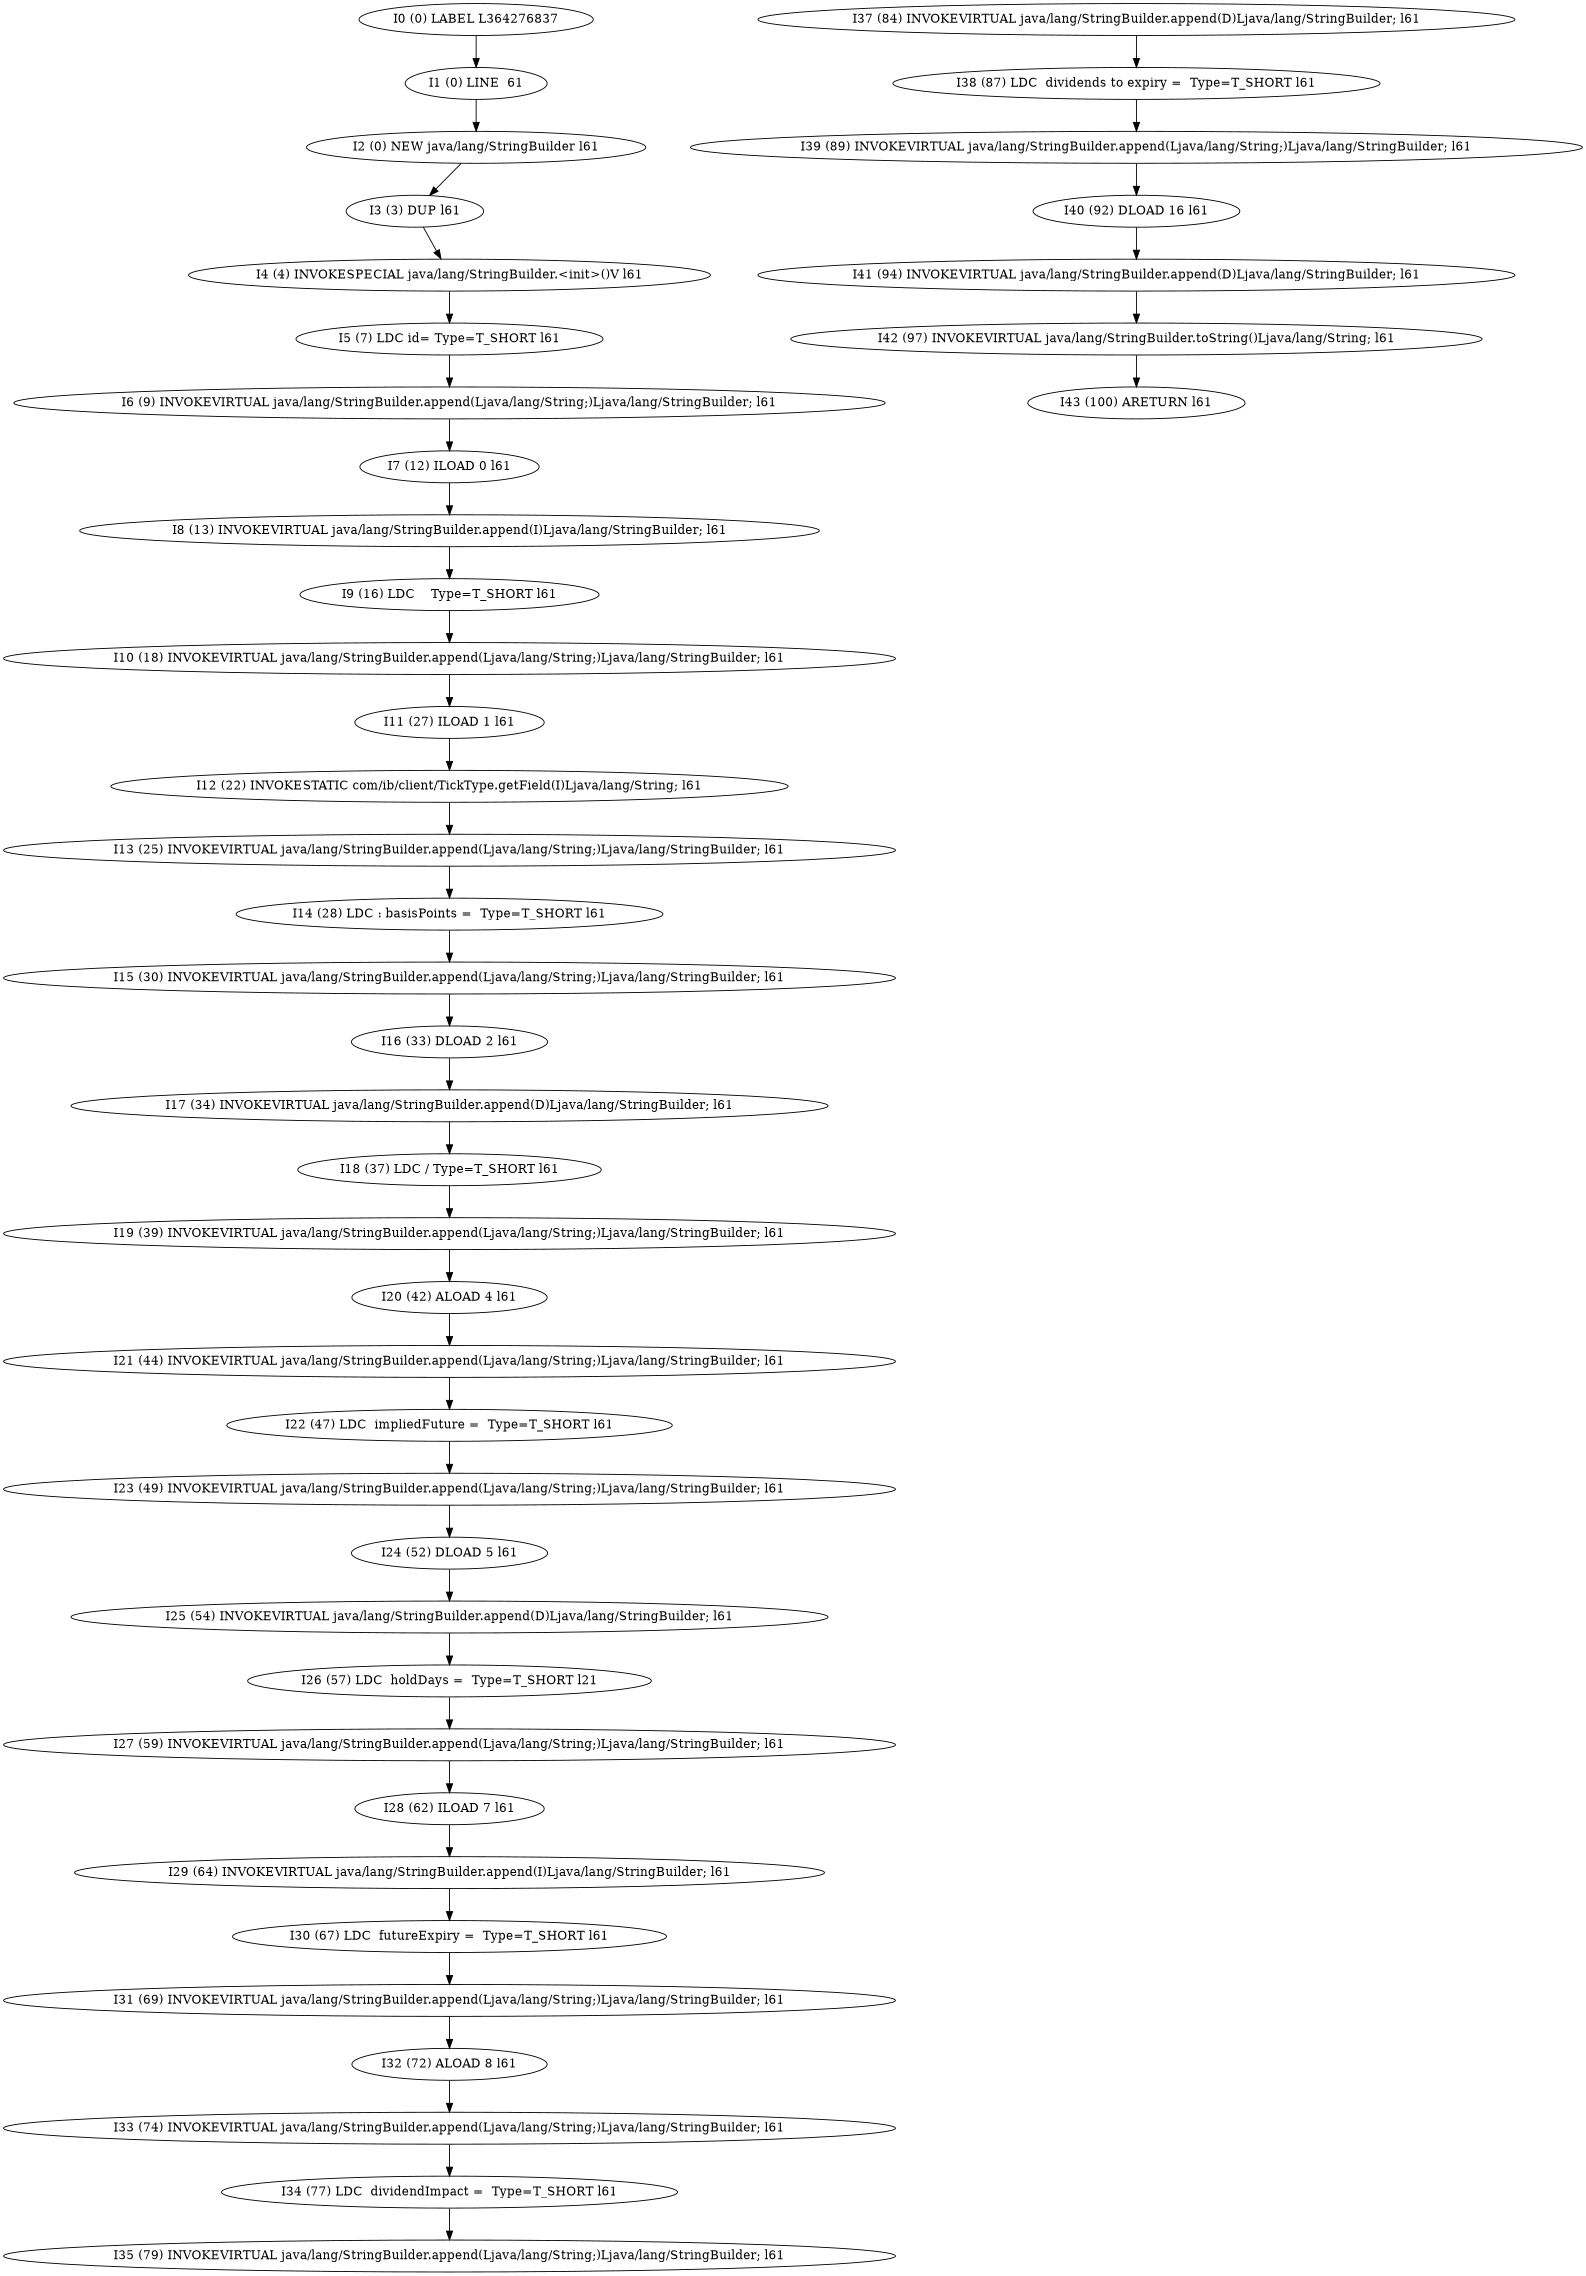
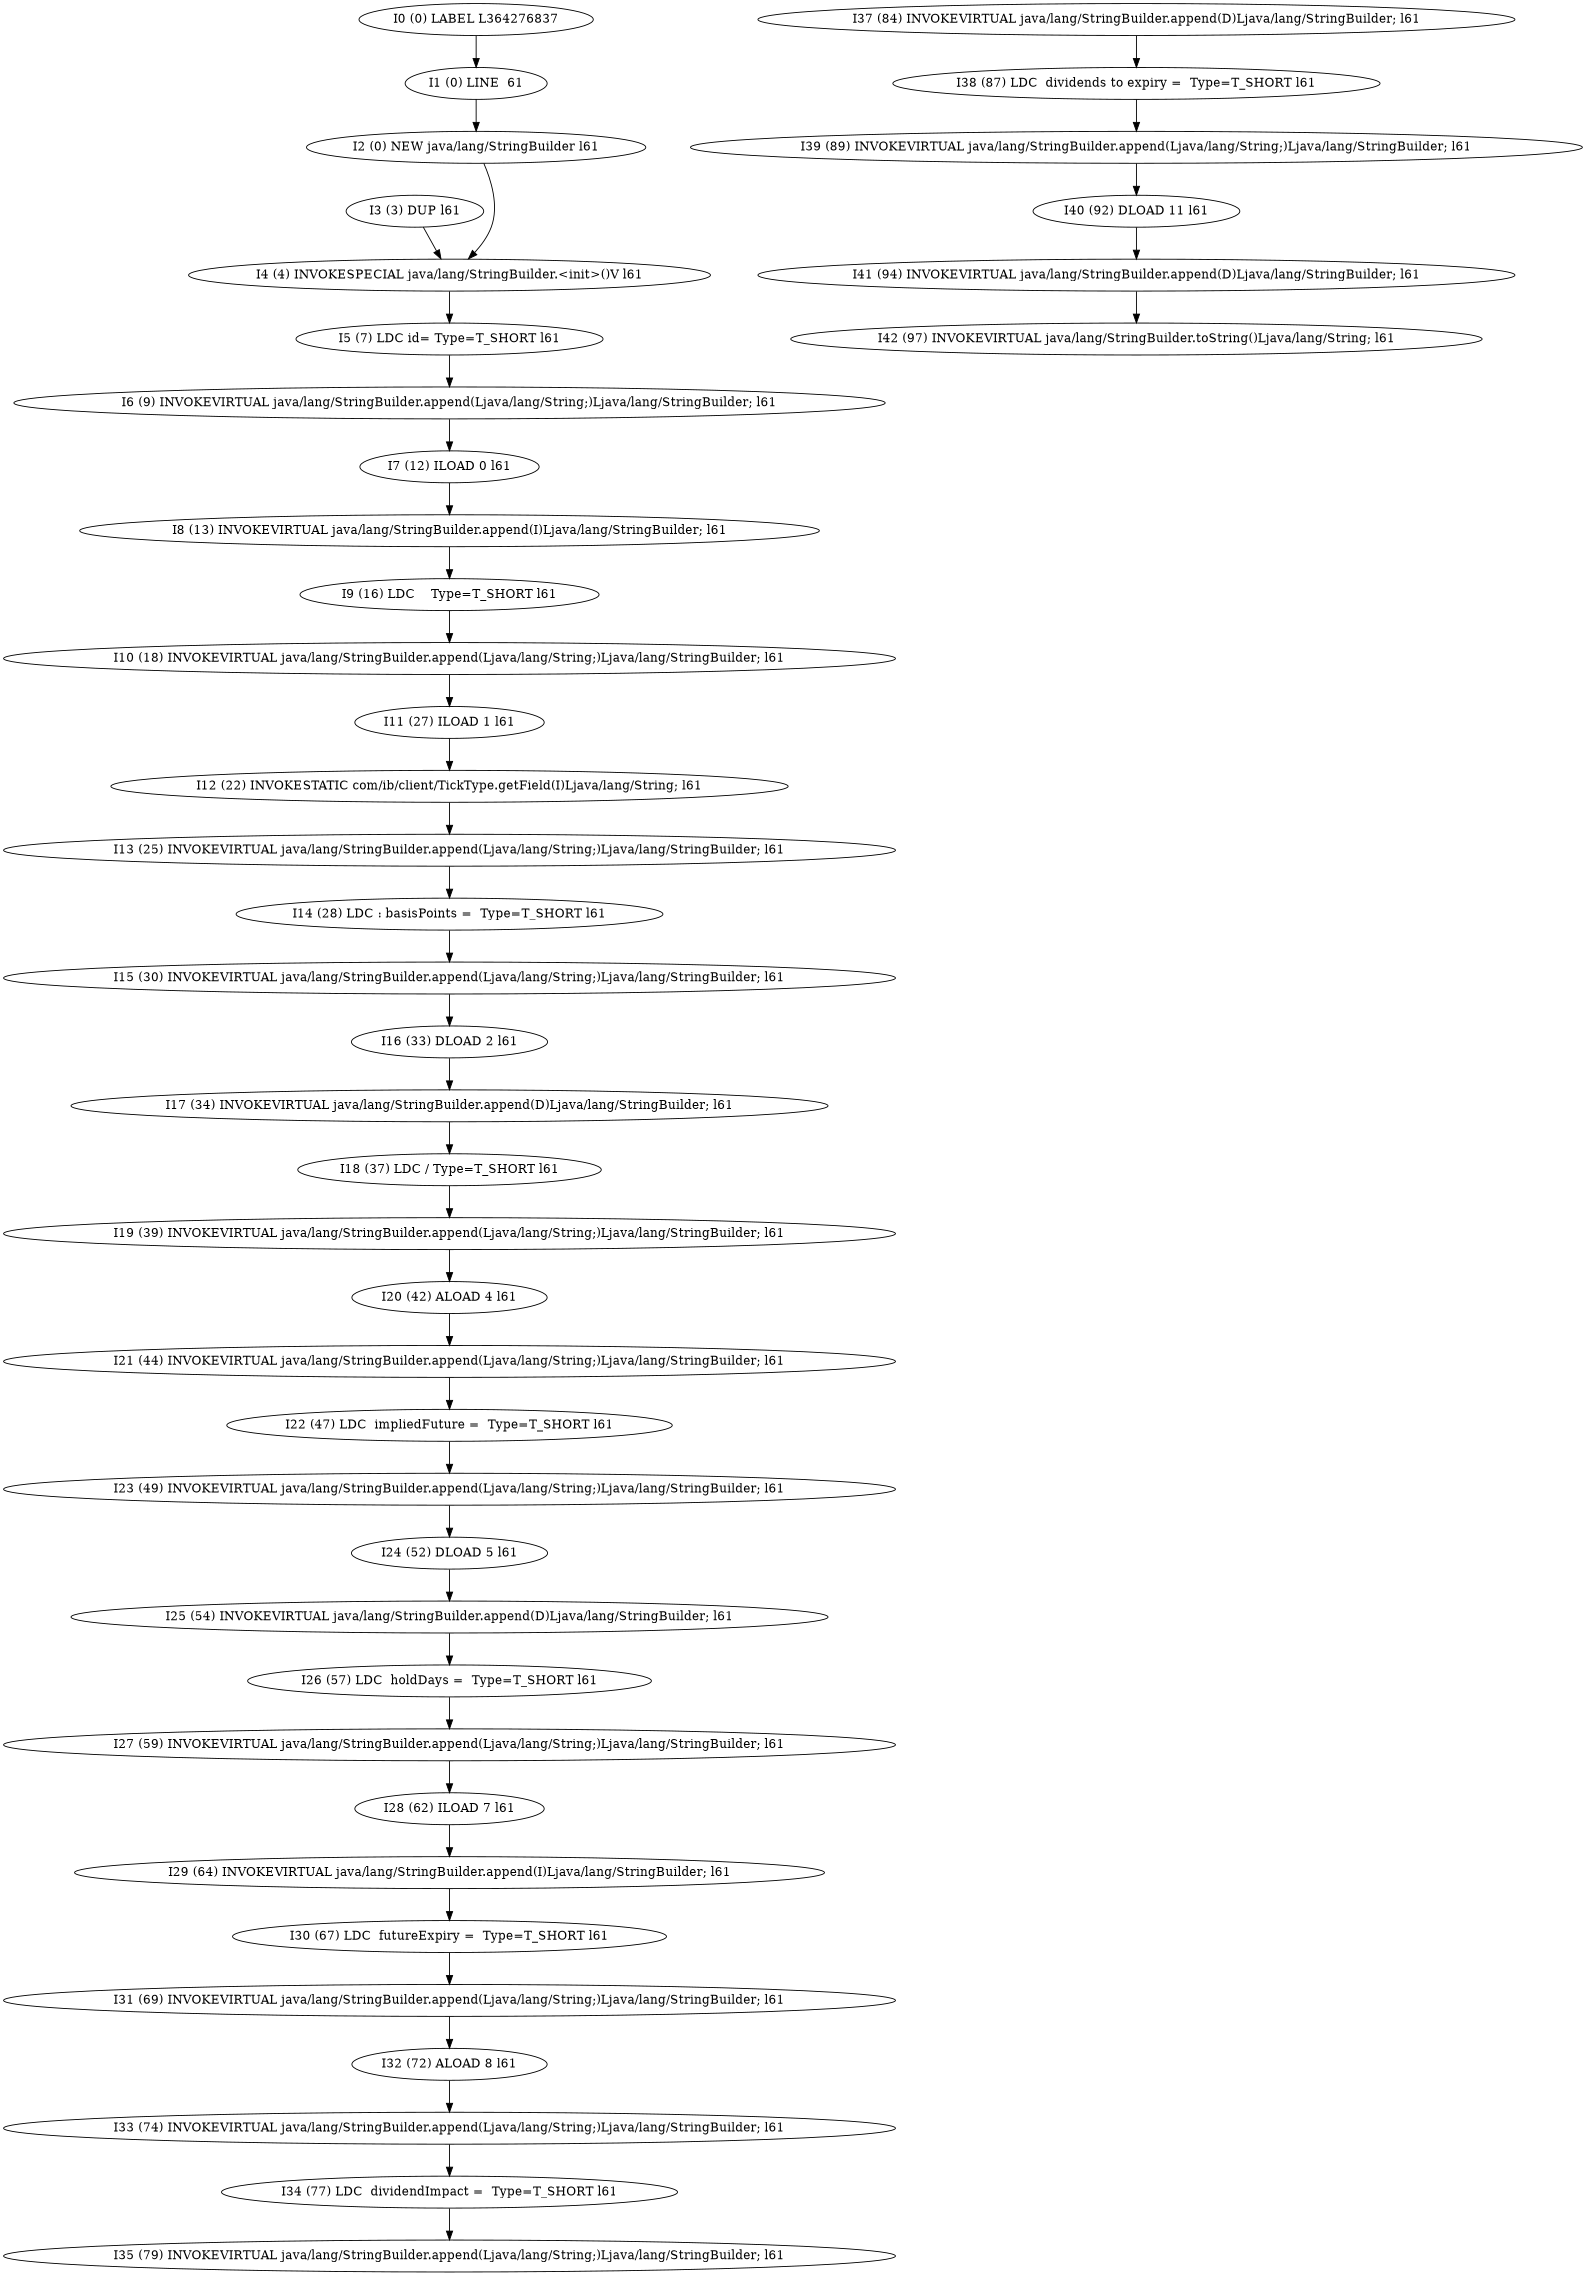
  digraph {
    n1 [label="I0 (0) LABEL L364276837"]
    n2 [label="I1 (0) LINE  61"]
    n3 [label="I2 (0) NEW java/lang/StringBuilder l61"]
    n4 [label="I3 (3) DUP l61"]
    n5 [label="I4 (4) INVOKESPECIAL java/lang/StringBuilder.<init>()V l61"]
    n6 [label="I5 (7) LDC id= Type=T_SHORT l61"]
    n7 [label="I6 (9) INVOKEVIRTUAL java/lang/StringBuilder.append(Ljava/lang/String;)Ljava/lang/StringBuilder; l61"]
    n8 [label="I7 (12) ILOAD 0 l61"]
    n9 [label="I8 (13) INVOKEVIRTUAL java/lang/StringBuilder.append(I)Ljava/lang/StringBuilder; l61"]
    n10 [label="I9 (16) LDC    Type=T_SHORT l61"]
    n11 [label="I10 (18) INVOKEVIRTUAL java/lang/StringBuilder.append(Ljava/lang/String;)Ljava/lang/StringBuilder; l61"]
    n12 [label="I11 (27) ILOAD 1 l61"]
    n13 [label="I12 (22) INVOKESTATIC com/ib/client/TickType.getField(I)Ljava/lang/String; l61"]
    n14 [label="I13 (25) INVOKEVIRTUAL java/lang/StringBuilder.append(Ljava/lang/String;)Ljava/lang/StringBuilder; l61"]
    n15 [label="I14 (28) LDC : basisPoints =  Type=T_SHORT l61"]
    n16 [label="I15 (30) INVOKEVIRTUAL java/lang/StringBuilder.append(Ljava/lang/String;)Ljava/lang/StringBuilder; l61"]
    n17 [label="I16 (33) DLOAD 2 l61"]
    n18 [label="I17 (34) INVOKEVIRTUAL java/lang/StringBuilder.append(D)Ljava/lang/StringBuilder; l61"]
    n19 [label="I18 (37) LDC / Type=T_SHORT l61"]
    n20 [label="I19 (39) INVOKEVIRTUAL java/lang/StringBuilder.append(Ljava/lang/String;)Ljava/lang/StringBuilder; l61"]
    n21 [label="I20 (42) ALOAD 4 l61"]
    n22 [label="I21 (44) INVOKEVIRTUAL java/lang/StringBuilder.append(Ljava/lang/String;)Ljava/lang/StringBuilder; l61"]
    n23 [label="I22 (47) LDC  impliedFuture =  Type=T_SHORT l61"]
    n24 [label="I23 (49) INVOKEVIRTUAL java/lang/StringBuilder.append(Ljava/lang/String;)Ljava/lang/StringBuilder; l61"]
    n25 [label="I24 (52) DLOAD 5 l61"]
    n26 [label="I25 (54) INVOKEVIRTUAL java/lang/StringBuilder.append(D)Ljava/lang/StringBuilder; l61"]
-   n27 [label="I26 (57) LDC  holdDays =  Type=T_SHORT l21"]
+   n27 [label="I26 (57) LDC  holdDays =  Type=T_SHORT l61"]
    n28 [label="I27 (59) INVOKEVIRTUAL java/lang/StringBuilder.append(Ljava/lang/String;)Ljava/lang/StringBuilder; l61"]
    n29 [label="I28 (62) ILOAD 7 l61"]
    n30 [label="I29 (64) INVOKEVIRTUAL java/lang/StringBuilder.append(I)Ljava/lang/StringBuilder; l61"]
    n31 [label="I30 (67) LDC  futureExpiry =  Type=T_SHORT l61"]
    n32 [label="I31 (69) INVOKEVIRTUAL java/lang/StringBuilder.append(Ljava/lang/String;)Ljava/lang/StringBuilder; l61"]
    n33 [label="I32 (72) ALOAD 8 l61"]
    n34 [label="I33 (74) INVOKEVIRTUAL java/lang/StringBuilder.append(Ljava/lang/String;)Ljava/lang/StringBuilder; l61"]
    n35 [label="I34 (77) LDC  dividendImpact =  Type=T_SHORT l61"]
    n36 [label="I35 (79) INVOKEVIRTUAL java/lang/StringBuilder.append(Ljava/lang/String;)Ljava/lang/StringBuilder; l61"]
    n37 [label="I37 (84) INVOKEVIRTUAL java/lang/StringBuilder.append(D)Ljava/lang/StringBuilder; l61"]
    n38 [label="I38 (87) LDC  dividends to expiry =  Type=T_SHORT l61"]
    n39 [label="I39 (89) INVOKEVIRTUAL java/lang/StringBuilder.append(Ljava/lang/String;)Ljava/lang/StringBuilder; l61"]
-   n40 [label="I40 (92) DLOAD 16 l61"]
+   n40 [label="I40 (92) DLOAD 11 l61"]
    n41 [label="I41 (94) INVOKEVIRTUAL java/lang/StringBuilder.append(D)Ljava/lang/StringBuilder; l61"]
    n42 [label="I42 (97) INVOKEVIRTUAL java/lang/StringBuilder.toString()Ljava/lang/String; l61"]
-   n43 [label="I43 (100) ARETURN l61"]
    n1 -> n2
    n2 -> n3
-   n3 -> n4
+   n3 -> n5
    n4 -> n5
    n5 -> n6
    n6 -> n7
    n7 -> n8
    n8 -> n9
    n9 -> n10
    n10 -> n11
    n11 -> n12
    n12 -> n13
    n13 -> n14
    n14 -> n15
    n15 -> n16
    n16 -> n17
    n17 -> n18
    n18 -> n19
    n19 -> n20
    n20 -> n21
    n21 -> n22
    n22 -> n23
    n23 -> n24
    n24 -> n25
    n25 -> n26
    n26 -> n27
    n27 -> n28
    n28 -> n29
    n29 -> n30
    n30 -> n31
    n31 -> n32
    n32 -> n33
    n33 -> n34
    n34 -> n35
    n35 -> n36
    n37 -> n38
    n38 -> n39
    n39 -> n40
    n40 -> n41
    n41 -> n42
-   n42 -> n43
  }
